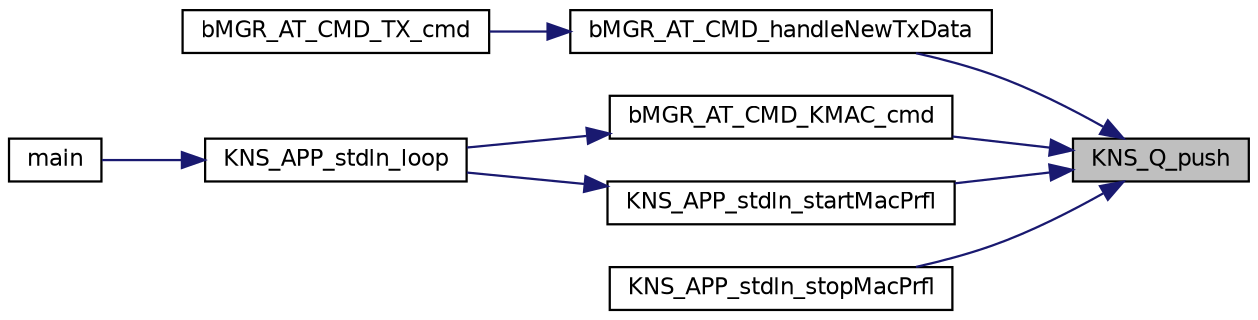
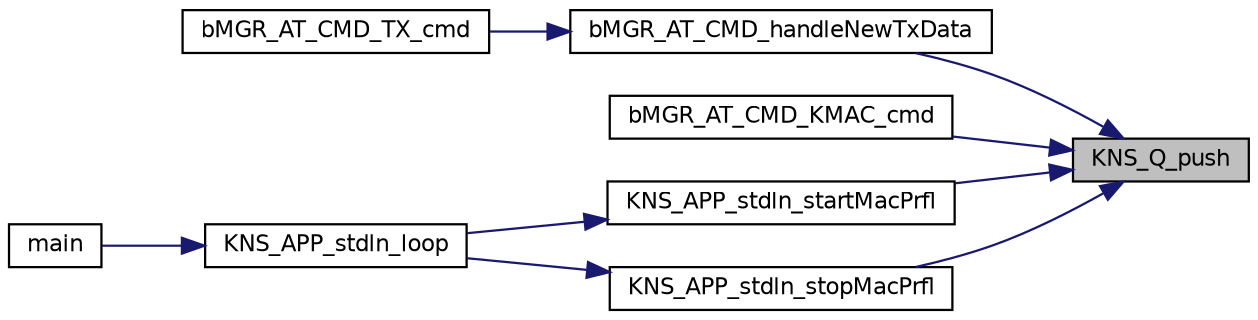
  digraph {
    rankdir=RL
    node [color=black fillcolor=white fontname=Helvetica fontsize=10 shape=record style=filled]
    edge [color=midnightblue dir=back fontname=Helvetica fontsize=10 labelfontname=Helvetica labelfontsize=10 style=solid]
    n1 [fillcolor=grey75 fontcolor=black height=0.2 label=KNS_Q_push width=0.4]
    n2 [height=0.2 label=bMGR_AT_CMD_handleNewTxData width=0.4]
    n3 [height=0.2 label=bMGR_AT_CMD_KMAC_cmd width=0.4]
    n4 [height=0.2 label=KNS_APP_stdln_startMacPrfl width=0.4]
    n5 [height=0.2 label=KNS_APP_stdln_stopMacPrfl width=0.4]
    n6 [height=0.2 label=bMGR_AT_CMD_TX_cmd width=0.4]
    n7 [height=0.2 label=KNS_APP_stdln_loop width=0.4]
    n8 [height=0.2 label=main width=0.4]
    n1 -> n2
    n1 -> n3
    n1 -> n4
    n1 -> n5
    n2 -> n6
    n4 -> n7
-   n3 -> n7
+   n5 -> n7
    n7 -> n8
  }
